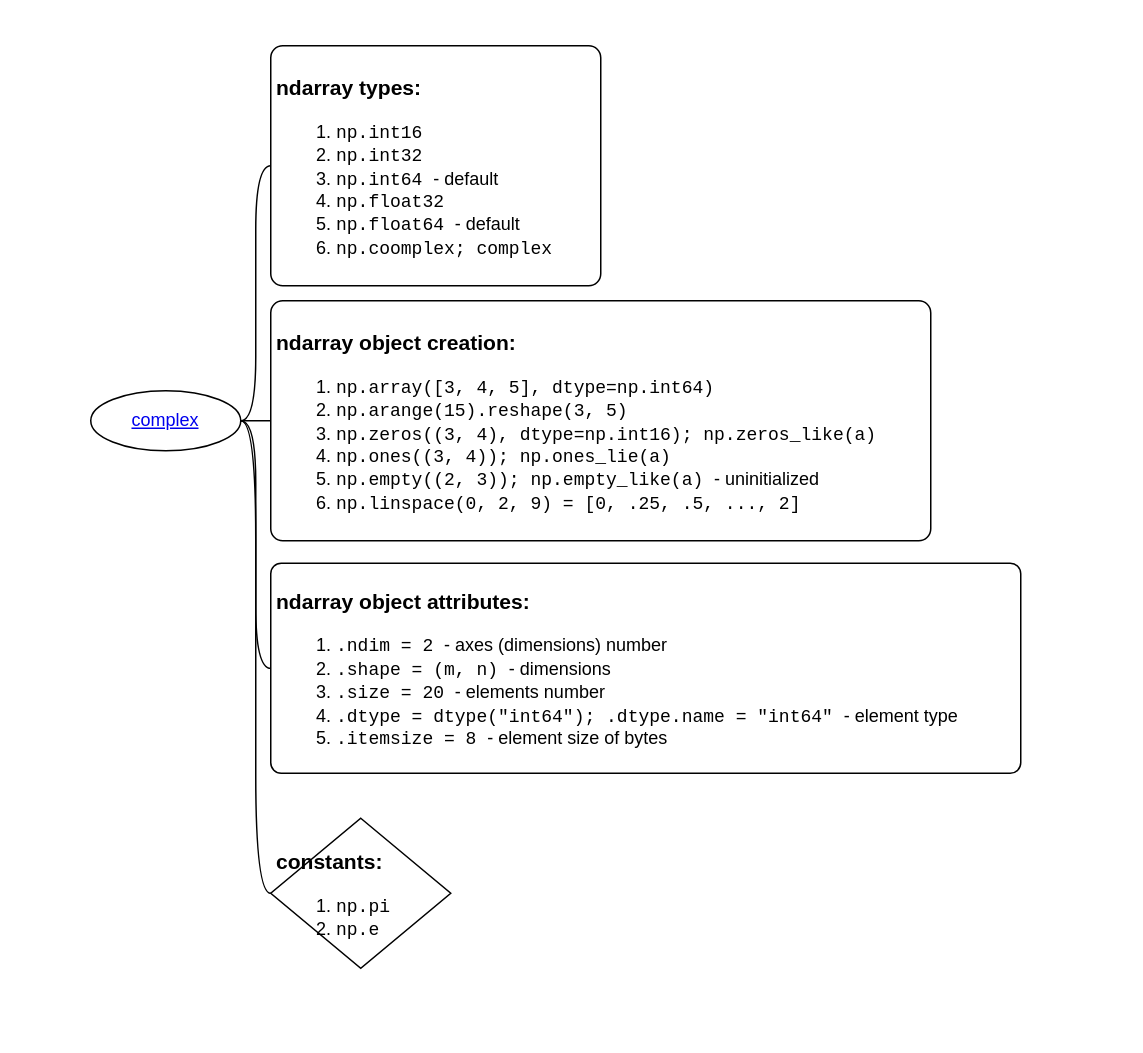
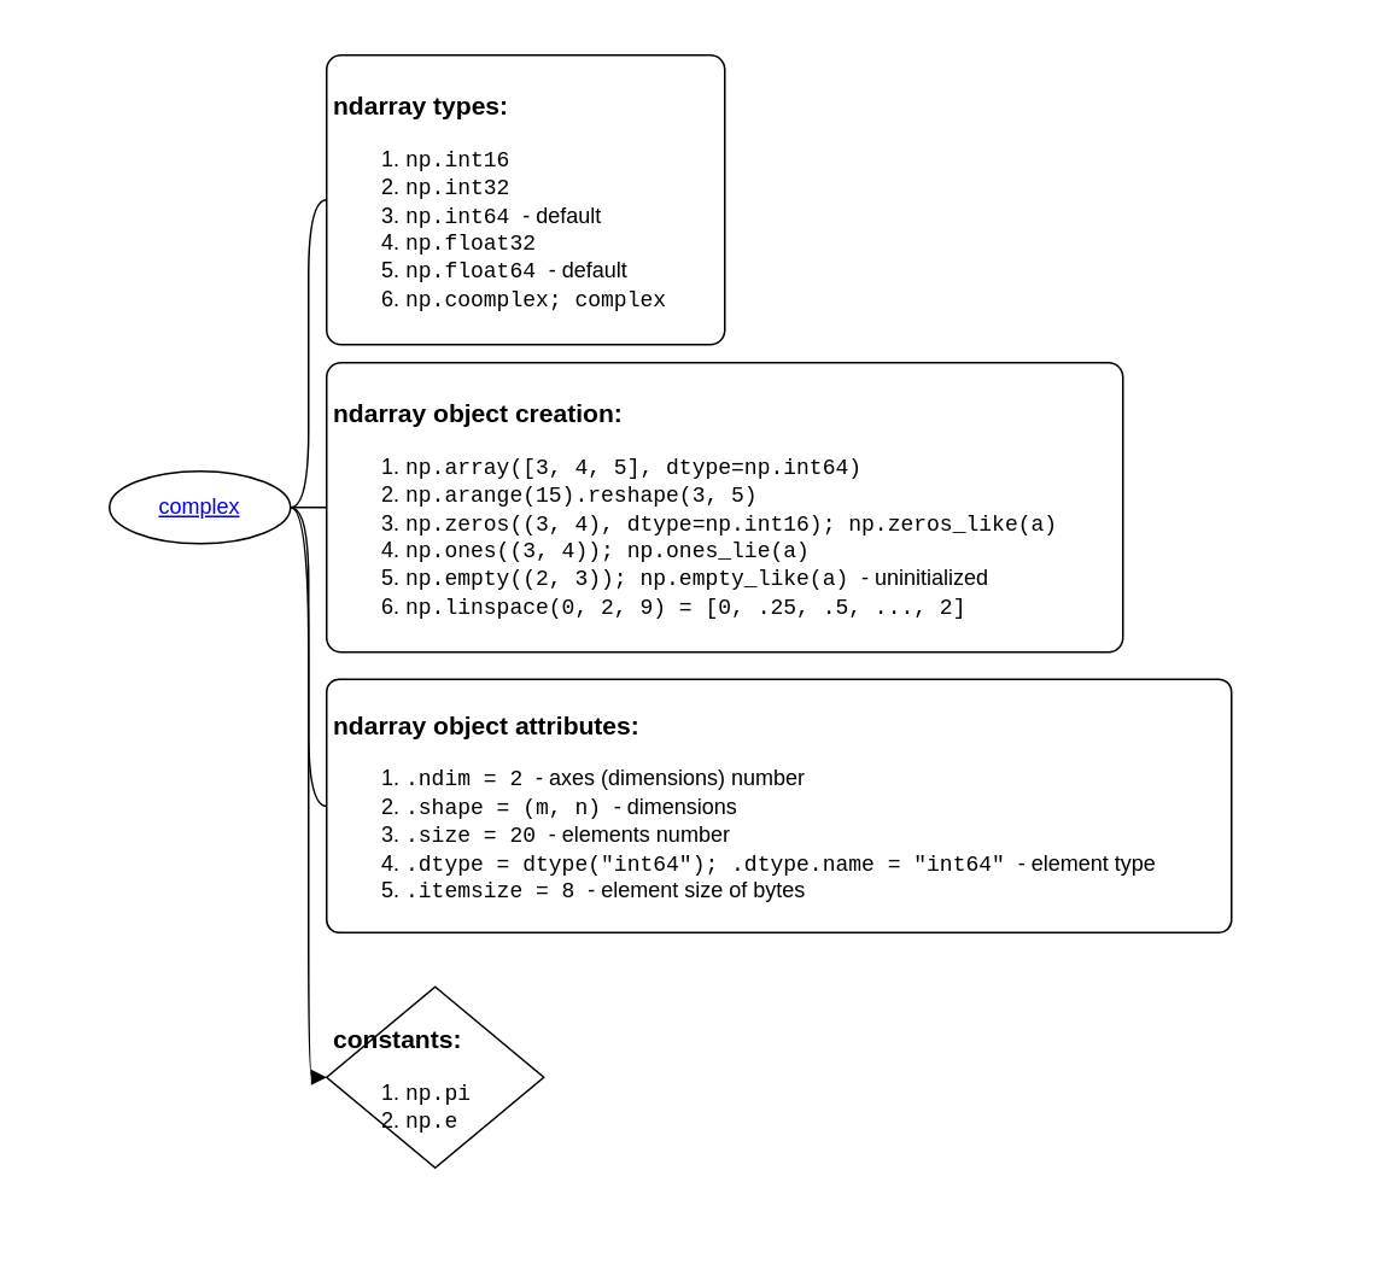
  <mxCell id="0" />
  <mxCell id="1" parent="0" />
  <mxCell id="2" value="" style="swimlane;html=1;startSize=15;horizontal=1;containerType=tree;strokeColor=none;fillColor=none;" parent="1" vertex="1"><mxGeometry x="20" y="20" width="720" height="660" as="geometry" /></mxCell>
  <mxCell id="3" value="" style="edgeStyle=entityRelationEdgeStyle;startArrow=none;endArrow=none;segment=10;curved=1;" parent="2" source="4" target="5" edge="1"><mxGeometry relative="1" as="geometry" /></mxCell>
  <mxCell id="4" value="&lt;a href=&quot;https://numpy.org&quot;&gt;complex&lt;/a&gt;" style="ellipse;whiteSpace=wrap;html=1;align=center;treeFolding=1;treeMoving=1;newEdgeStyle={&quot;edgeStyle&quot;:&quot;entityRelationEdgeStyle&quot;,&quot;startArrow&quot;:&quot;none&quot;,&quot;endArrow&quot;:&quot;none&quot;,&quot;segment&quot;:10,&quot;curved&quot;:1};" parent="2" vertex="1"><mxGeometry x="40" y="240" width="100" height="40" as="geometry" /></mxCell>
  <mxCell id="5" value="&lt;h3&gt;ndarray types:&lt;/h3&gt;&lt;div&gt;&lt;ol&gt;&lt;li&gt;&lt;font face=&quot;Courier New&quot;&gt;np.int16&lt;/font&gt;&lt;/li&gt;&lt;li&gt;&lt;font face=&quot;Courier New&quot;&gt;np.int32&lt;/font&gt;&lt;/li&gt;&lt;li&gt;&lt;font face=&quot;Courier New&quot;&gt;np.int64 &lt;/font&gt;- default&lt;/li&gt;&lt;li&gt;&lt;font face=&quot;Courier New&quot;&gt;np.float32&lt;/font&gt;&lt;/li&gt;&lt;li&gt;&lt;font face=&quot;Courier New&quot;&gt;np.float64 &lt;/font&gt;- default&lt;/li&gt;&lt;li&gt;&lt;font face=&quot;Courier New&quot;&gt;np.coomplex; complex&lt;/font&gt;&lt;/li&gt;&lt;/ol&gt;&lt;/div&gt;" style="whiteSpace=wrap;html=1;rounded=1;arcSize=5;align=left;verticalAlign=middle;strokeWidth=1;autosize=1;spacing=4;treeFolding=1;treeMoving=1;newEdgeStyle={&quot;edgeStyle&quot;:&quot;entityRelationEdgeStyle&quot;,&quot;startArrow&quot;:&quot;none&quot;,&quot;endArrow&quot;:&quot;none&quot;,&quot;segment&quot;:10,&quot;curved&quot;:1};direction=east;" parent="2" vertex="1"><mxGeometry x="160" y="10" width="220" height="160" as="geometry" /></mxCell>
  <mxCell id="6" value="" style="edgeStyle=entityRelationEdgeStyle;startArrow=none;endArrow=none;segment=10;curved=1;" parent="2" source="4" target="7" edge="1"><mxGeometry relative="1" as="geometry"><mxPoint x="120" y="85" as="sourcePoint" /></mxGeometry></mxCell>
  <mxCell id="7" value="&lt;h3&gt;ndarray object attributes:&lt;/h3&gt;&lt;div&gt;&lt;ol&gt;&lt;li&gt;&lt;font face=&quot;Courier New&quot;&gt;.ndim = 2&amp;nbsp;&lt;/font&gt;- axes (dimensions) number&lt;/li&gt;&lt;li&gt;&lt;font face=&quot;Courier New&quot;&gt;.shape = (m, n)&amp;nbsp;&lt;/font&gt;- dimensions&lt;/li&gt;&lt;li&gt;&lt;font face=&quot;Courier New&quot;&gt;.size = 20&amp;nbsp;&lt;/font&gt;- elements number&lt;/li&gt;&lt;li&gt;&lt;font face=&quot;Courier New&quot;&gt;.dtype = dtype(&quot;int64&quot;); .dtype.name = &quot;int64&quot;&amp;nbsp;&lt;/font&gt;- element type&lt;/li&gt;&lt;li&gt;&lt;font face=&quot;Courier New&quot;&gt;.itemsize = 8&amp;nbsp;&lt;/font&gt;- element size of bytes&lt;/li&gt;&lt;/ol&gt;&lt;/div&gt;" style="whiteSpace=wrap;html=1;rounded=1;arcSize=5;align=left;verticalAlign=middle;strokeWidth=1;autosize=1;spacing=4;treeFolding=1;treeMoving=1;newEdgeStyle={&quot;edgeStyle&quot;:&quot;entityRelationEdgeStyle&quot;,&quot;startArrow&quot;:&quot;none&quot;,&quot;endArrow&quot;:&quot;none&quot;,&quot;segment&quot;:10,&quot;curved&quot;:1};" parent="2" vertex="1"><mxGeometry x="160" y="355" width="500" height="140" as="geometry" /></mxCell>
  <mxCell id="8" value="" style="edgeStyle=entityRelationEdgeStyle;startArrow=none;endArrow=none;segment=10;curved=1;" parent="2" source="4" target="9" edge="1"><mxGeometry relative="1" as="geometry"><mxPoint x="150" y="240" as="sourcePoint" /></mxGeometry></mxCell>
  <mxCell id="9" value="&lt;h3&gt;ndarray object creation:&lt;/h3&gt;&lt;div&gt;&lt;ol&gt;&lt;li&gt;&lt;font face=&quot;Courier New&quot;&gt;np.array([3, 4, 5], dtype=np.int64)&lt;/font&gt;&lt;/li&gt;&lt;li&gt;&lt;font face=&quot;Courier New&quot;&gt;np.arange(15).reshape(3, 5)&lt;/font&gt;&lt;/li&gt;&lt;li&gt;&lt;font face=&quot;Courier New&quot;&gt;np.zeros((3, 4), dtype=np.int16); np.zeros_like(a)&lt;/font&gt;&lt;/li&gt;&lt;li&gt;&lt;font face=&quot;Courier New&quot;&gt;np.ones((3, 4)); np.ones_lie(a)&lt;/font&gt;&lt;/li&gt;&lt;li&gt;&lt;font face=&quot;Courier New&quot;&gt;np.empty((2, 3)); np.empty_like(a)&amp;nbsp;&lt;/font&gt;- uninitialized&lt;/li&gt;&lt;li&gt;&lt;font face=&quot;Courier New&quot;&gt;np.linspace(0, 2, 9) = [0, .25, .5, ..., 2]&lt;/font&gt;&lt;/li&gt;&lt;/ol&gt;&lt;/div&gt;" style="whiteSpace=wrap;html=1;rounded=1;arcSize=5;align=left;verticalAlign=middle;strokeWidth=1;autosize=1;spacing=4;treeFolding=1;treeMoving=1;newEdgeStyle={&quot;edgeStyle&quot;:&quot;entityRelationEdgeStyle&quot;,&quot;startArrow&quot;:&quot;none&quot;,&quot;endArrow&quot;:&quot;none&quot;,&quot;segment&quot;:10,&quot;curved&quot;:1};direction=east;" parent="2" vertex="1"><mxGeometry x="160" y="180" width="440" height="160" as="geometry" /></mxCell>
- <mxCell id="10" value="" style="edgeStyle=entityRelationEdgeStyle;startArrow=none;endArrow=none;segment=10;curved=1;" edge="1" target="11" source="4" parent="2"><mxGeometry relative="1" as="geometry"><mxPoint x="150" y="350" as="sourcePoint" /></mxGeometry></mxCell>
+ <mxCell id="10" value="" style="edgeStyle=entityRelationEdgeStyle;startArrow=none;endArrow=block;segment=10;curved=1;" edge="1" target="11" source="4" parent="2"><mxGeometry relative="1" as="geometry"><mxPoint x="150" y="350" as="sourcePoint" /></mxGeometry></mxCell>
  <mxCell id="11" value="&lt;h3&gt;constants:&lt;/h3&gt;&lt;div&gt;&lt;ol&gt;&lt;li&gt;&lt;font face=&quot;Courier New&quot;&gt;np.pi&lt;/font&gt;&lt;/li&gt;&lt;li&gt;&lt;font face=&quot;Courier New&quot;&gt;np.e&lt;/font&gt;&lt;/li&gt;&lt;/ol&gt;&lt;/div&gt;" style="rhombus;whiteSpace=wrap;html=1;arcSize=5;align=left;verticalAlign=middle;strokeWidth=1;autosize=1;spacing=4;treeFolding=1;treeMoving=1;newEdgeStyle={&quot;edgeStyle&quot;:&quot;entityRelationEdgeStyle&quot;,&quot;startArrow&quot;:&quot;none&quot;,&quot;endArrow&quot;:&quot;none&quot;,&quot;segment&quot;:10,&quot;curved&quot;:1};" vertex="1" parent="2"><mxGeometry x="160" y="525" width="120" height="100" as="geometry" /></mxCell>
